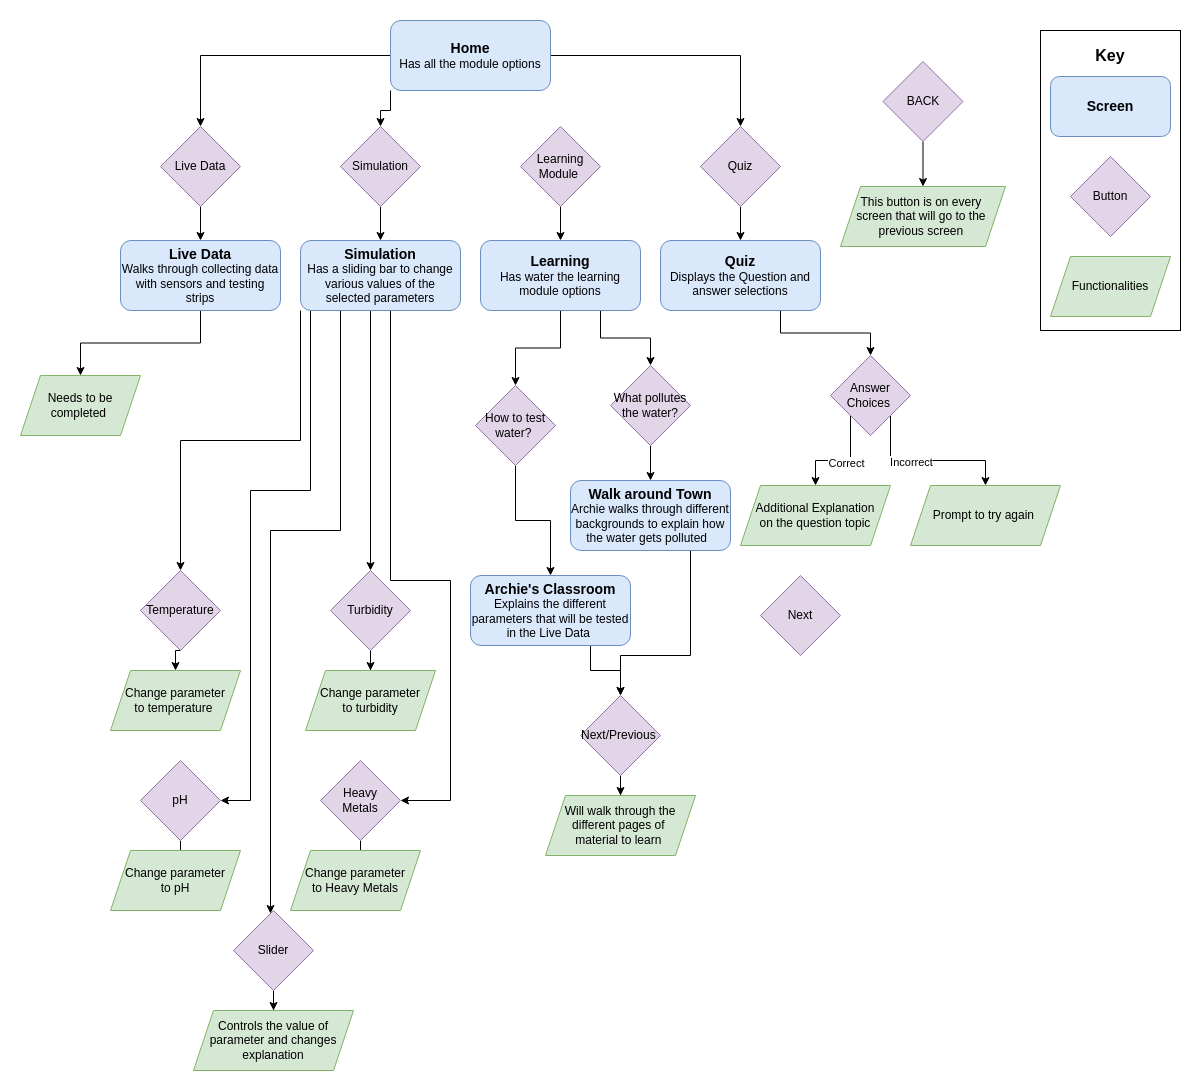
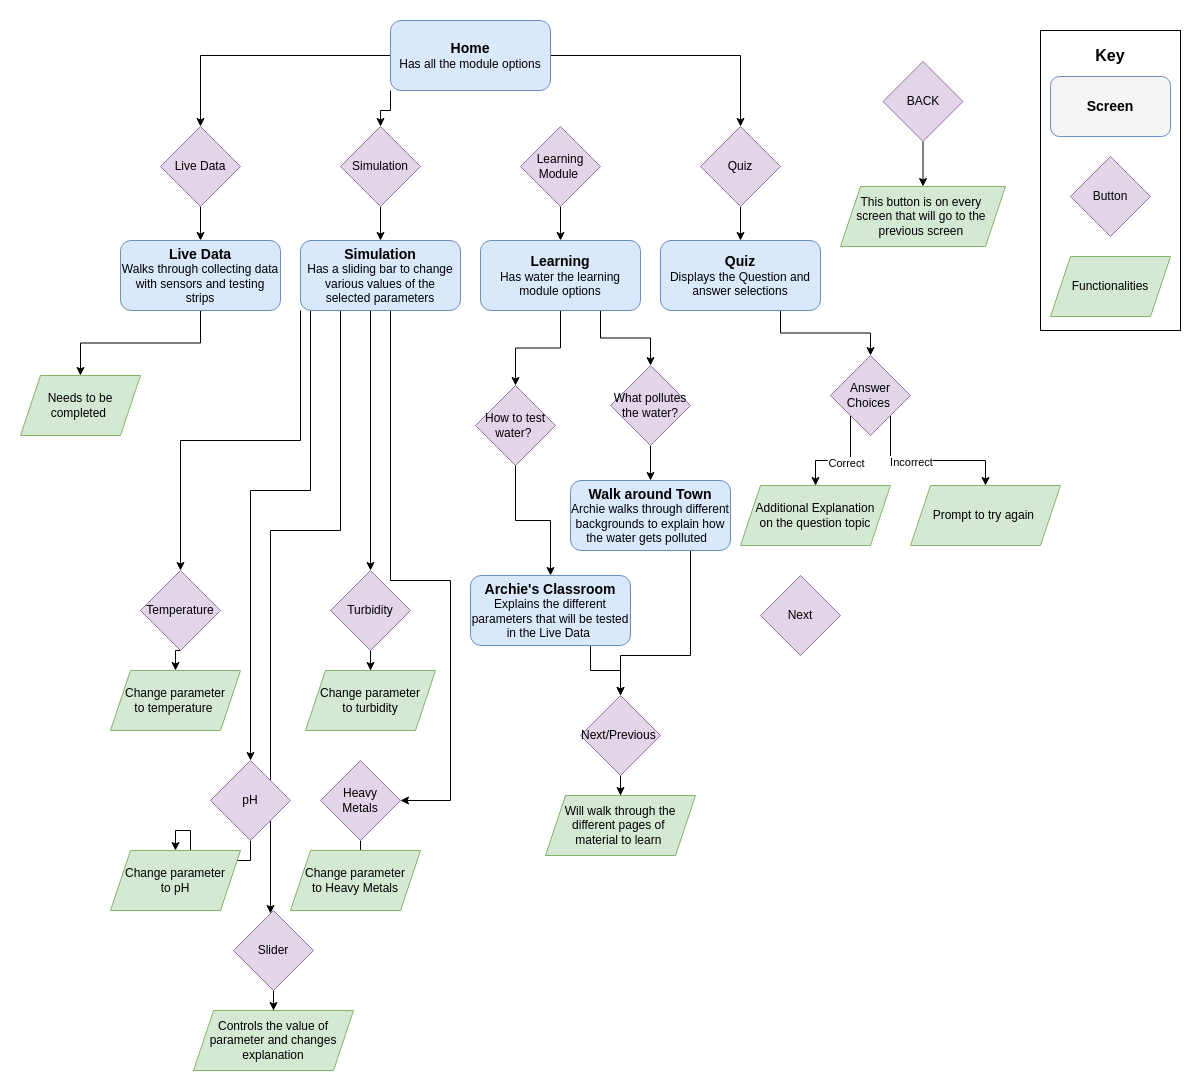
  <mxCell id="0" />
  <mxCell id="1" parent="0" />
  <mxCell id="2" style="edgeStyle=orthogonalEdgeStyle;rounded=0;orthogonalLoop=1;jettySize=auto;html=1;exitX=0;exitY=0.5;exitDx=0;exitDy=0;" edge="1" parent="1" source="5" target="9"><mxGeometry relative="1" as="geometry" /></mxCell>
  <mxCell id="3" style="edgeStyle=orthogonalEdgeStyle;rounded=0;orthogonalLoop=1;jettySize=auto;html=1;exitX=0;exitY=1;exitDx=0;exitDy=0;" edge="1" parent="1" source="5" target="7"><mxGeometry relative="1" as="geometry" /></mxCell>
  <mxCell id="4" style="edgeStyle=orthogonalEdgeStyle;rounded=0;orthogonalLoop=1;jettySize=auto;html=1;exitX=1;exitY=0.5;exitDx=0;exitDy=0;" edge="1" parent="1" source="5" target="11"><mxGeometry relative="1" as="geometry" /></mxCell>
  <mxCell id="5" value="&lt;b&gt;&lt;font style=&quot;font-size: 14px;&quot;&gt;Home&lt;/font&gt;&lt;/b&gt;&lt;div&gt;Has all the module options&lt;/div&gt;" style="rounded=1;whiteSpace=wrap;html=1;fontSize=12;glass=0;strokeWidth=1;shadow=0;fillColor=#dae8fc;strokeColor=#6c8ebf;" parent="1" vertex="1"><mxGeometry x="390" y="20" width="160" height="70" as="geometry" /></mxCell>
  <mxCell id="6" style="edgeStyle=orthogonalEdgeStyle;rounded=0;orthogonalLoop=1;jettySize=auto;html=1;exitX=0.5;exitY=1;exitDx=0;exitDy=0;" edge="1" parent="1" source="7" target="23"><mxGeometry relative="1" as="geometry" /></mxCell>
  <mxCell id="7" value="Simulation" style="rhombus;whiteSpace=wrap;html=1;fillColor=#e1d5e7;strokeColor=#9673a6;" vertex="1" parent="1"><mxGeometry x="340" y="126" width="80" height="80" as="geometry" /></mxCell>
  <mxCell id="8" style="edgeStyle=orthogonalEdgeStyle;rounded=0;orthogonalLoop=1;jettySize=auto;html=1;exitX=0.5;exitY=1;exitDx=0;exitDy=0;" edge="1" parent="1" source="9" target="17"><mxGeometry relative="1" as="geometry" /></mxCell>
  <mxCell id="9" value="Live Data" style="rhombus;whiteSpace=wrap;html=1;fillColor=#e1d5e7;strokeColor=#9673a6;" vertex="1" parent="1"><mxGeometry x="160" y="126" width="80" height="80" as="geometry" /></mxCell>
  <mxCell id="10" style="edgeStyle=orthogonalEdgeStyle;rounded=0;orthogonalLoop=1;jettySize=auto;html=1;exitX=0.5;exitY=1;exitDx=0;exitDy=0;" edge="1" parent="1" source="11"><mxGeometry relative="1" as="geometry"><mxPoint x="740" y="240" as="targetPoint" /></mxGeometry></mxCell>
  <mxCell id="11" value="Quiz" style="rhombus;whiteSpace=wrap;html=1;fillColor=#e1d5e7;strokeColor=#9673a6;" vertex="1" parent="1"><mxGeometry x="700" y="126" width="80" height="80" as="geometry" /></mxCell>
  <mxCell id="12" style="edgeStyle=orthogonalEdgeStyle;rounded=0;orthogonalLoop=1;jettySize=auto;html=1;exitX=0.5;exitY=1;exitDx=0;exitDy=0;" edge="1" parent="1" source="13" target="26"><mxGeometry relative="1" as="geometry" /></mxCell>
  <mxCell id="13" value="Learning Module&amp;nbsp;" style="rhombus;whiteSpace=wrap;html=1;fillColor=#e1d5e7;strokeColor=#9673a6;" vertex="1" parent="1"><mxGeometry y="126" width="80" height="80" as="geometry" x="520" /></mxCell>
- <mxCell id="14" value="&lt;b&gt;&lt;font style=&quot;font-size: 14px;&quot;&gt;Screen&lt;/font&gt;&lt;/b&gt;" style="rounded=1;whiteSpace=wrap;html=1;fillColor=#dae8fc;strokeColor=#6c8ebf;" vertex="1" parent="1"><mxGeometry x="1050" y="76" width="120" height="60" as="geometry" /></mxCell>
+ <mxCell id="14" value="&lt;b&gt;&lt;font style=&quot;font-size: 14px;&quot;&gt;Screen&lt;/font&gt;&lt;/b&gt;" style="rounded=1;whiteSpace=wrap;html=1;fillColor=#f5f5f5;strokeColor=#6c8ebf;" vertex="1" parent="1"><mxGeometry x="1050" y="76" width="120" height="60" as="geometry" /></mxCell>
  <mxCell id="15" value="Button" style="rhombus;whiteSpace=wrap;html=1;fillColor=#e1d5e7;strokeColor=#9673a6;" vertex="1" parent="1"><mxGeometry x="1070" y="156" width="80" height="80" as="geometry" /></mxCell>
  <mxCell id="16" style="edgeStyle=orthogonalEdgeStyle;rounded=0;orthogonalLoop=1;jettySize=auto;html=1;exitX=0.5;exitY=1;exitDx=0;exitDy=0;" edge="1" parent="1" source="17" target="32"><mxGeometry relative="1" as="geometry" /></mxCell>
  <mxCell id="17" value="&lt;span style=&quot;font-size: 14px;&quot;&gt;&lt;b&gt;Live Data&lt;/b&gt;&lt;/span&gt;&lt;br&gt;&lt;div&gt;Walks through collecting data with sensors and testing strips&lt;/div&gt;" style="rounded=1;whiteSpace=wrap;html=1;fontSize=12;glass=0;strokeWidth=1;shadow=0;fillColor=#dae8fc;strokeColor=#6c8ebf;" vertex="1" parent="1"><mxGeometry x="120" y="240" width="160" height="70" as="geometry" /></mxCell>
  <mxCell id="18" style="edgeStyle=orthogonalEdgeStyle;rounded=0;orthogonalLoop=1;jettySize=auto;html=1;exitX=0;exitY=1;exitDx=0;exitDy=0;" edge="1" parent="1" source="23" target="40"><mxGeometry relative="1" as="geometry" /></mxCell>
  <mxCell id="19" style="edgeStyle=orthogonalEdgeStyle;rounded=0;orthogonalLoop=1;jettySize=auto;html=1;exitX=0.25;exitY=1;exitDx=0;exitDy=0;" edge="1" parent="1" source="23" target="34"><mxGeometry relative="1" as="geometry"><Array as="points"><mxPoint x="310" y="310" /><mxPoint x="310" y="490" /><mxPoint x="250" y="490" /><mxPoint x="250" y="800" /></Array></mxGeometry></mxCell>
  <mxCell id="20" style="edgeStyle=orthogonalEdgeStyle;rounded=0;orthogonalLoop=1;jettySize=auto;html=1;exitX=0.5;exitY=1;exitDx=0;exitDy=0;" edge="1" parent="1" source="23" target="36"><mxGeometry relative="1" as="geometry"><Array as="points"><mxPoint x="390" y="310" /><mxPoint x="390" y="580" /><mxPoint x="450" y="580" /></Array></mxGeometry></mxCell>
  <mxCell id="21" style="edgeStyle=orthogonalEdgeStyle;rounded=0;orthogonalLoop=1;jettySize=auto;html=1;exitX=0.75;exitY=1;exitDx=0;exitDy=0;" edge="1" parent="1" source="23" target="38"><mxGeometry relative="1" as="geometry"><Array as="points"><mxPoint x="370" y="310" /></Array></mxGeometry></mxCell>
  <mxCell id="22" style="edgeStyle=orthogonalEdgeStyle;rounded=0;orthogonalLoop=1;jettySize=auto;html=1;exitX=0.5;exitY=1;exitDx=0;exitDy=0;" edge="1" parent="1" source="23" target="46"><mxGeometry relative="1" as="geometry"><Array as="points"><mxPoint x="340" y="310" /><mxPoint x="340" y="530" /><mxPoint x="270" y="530" /></Array></mxGeometry></mxCell>
  <mxCell id="23" value="&lt;span style=&quot;font-size: 14px;&quot;&gt;&lt;b&gt;Simulation&lt;/b&gt;&lt;/span&gt;&lt;br&gt;&lt;div&gt;Has a sliding bar to change various values of the selected parameters&lt;/div&gt;" style="rounded=1;whiteSpace=wrap;html=1;fontSize=12;glass=0;strokeWidth=1;shadow=0;fillColor=#dae8fc;strokeColor=#6c8ebf;" vertex="1" parent="1"><mxGeometry x="300" y="240" width="160" height="70" as="geometry" /></mxCell>
  <mxCell id="24" value="" style="edgeStyle=orthogonalEdgeStyle;rounded=0;orthogonalLoop=1;jettySize=auto;html=1;" edge="1" parent="1" source="26" target="49"><mxGeometry relative="1" as="geometry" /></mxCell>
  <mxCell id="25" style="edgeStyle=orthogonalEdgeStyle;rounded=0;orthogonalLoop=1;jettySize=auto;html=1;exitX=0.75;exitY=1;exitDx=0;exitDy=0;" edge="1" parent="1" source="26" target="58"><mxGeometry relative="1" as="geometry" /></mxCell>
  <mxCell id="26" value="&lt;span style=&quot;font-size: 14px;&quot;&gt;&lt;b&gt;Learning&lt;/b&gt;&lt;/span&gt;&lt;br&gt;&lt;div&gt;Has water the learning module options&lt;/div&gt;" style="rounded=1;whiteSpace=wrap;html=1;fontSize=12;glass=0;strokeWidth=1;shadow=0;fillColor=#dae8fc;strokeColor=#6c8ebf;" vertex="1" parent="1"><mxGeometry x="480" y="240" width="160" height="70" as="geometry" /></mxCell>
  <mxCell id="27" style="edgeStyle=orthogonalEdgeStyle;rounded=0;orthogonalLoop=1;jettySize=auto;html=1;exitX=0.75;exitY=1;exitDx=0;exitDy=0;" edge="1" parent="1" source="28" target="66"><mxGeometry relative="1" as="geometry" /></mxCell>
  <mxCell id="28" value="&lt;span style=&quot;font-size: 14px;&quot;&gt;&lt;b&gt;Quiz&lt;/b&gt;&lt;/span&gt;&lt;br&gt;&lt;div&gt;Displays the Question and answer selections&lt;/div&gt;" style="rounded=1;whiteSpace=wrap;html=1;fontSize=12;glass=0;strokeWidth=1;shadow=0;fillColor=#dae8fc;strokeColor=#6c8ebf;" vertex="1" parent="1"><mxGeometry x="660" y="240" width="160" height="70" as="geometry" /></mxCell>
  <mxCell id="29" value="Functionalities" style="shape=parallelogram;perimeter=parallelogramPerimeter;whiteSpace=wrap;html=1;fixedSize=1;fillColor=#d5e8d4;strokeColor=#82b366;" vertex="1" parent="1"><mxGeometry x="1050" y="256" width="120" height="60" as="geometry" /></mxCell>
  <mxCell id="30" value="" style="rounded=0;whiteSpace=wrap;html=1;fillColor=none;" vertex="1" parent="1"><mxGeometry x="1040" y="30" width="140" height="300" as="geometry" /></mxCell>
  <mxCell id="31" value="&lt;b&gt;&lt;font style=&quot;font-size: 16px;&quot;&gt;Key&lt;/font&gt;&lt;/b&gt;" style="text;html=1;align=center;verticalAlign=middle;whiteSpace=wrap;rounded=0;" vertex="1" parent="1"><mxGeometry x="1080" y="40" width="60" height="30" as="geometry" /></mxCell>
  <mxCell id="32" value="Needs to be completed&amp;nbsp;" style="shape=parallelogram;perimeter=parallelogramPerimeter;whiteSpace=wrap;html=1;fixedSize=1;fillColor=#d5e8d4;strokeColor=#82b366;" vertex="1" parent="1"><mxGeometry x="20" y="375" width="120" height="60" as="geometry" /></mxCell>
  <mxCell id="33" style="edgeStyle=orthogonalEdgeStyle;rounded=0;orthogonalLoop=1;jettySize=auto;html=1;exitX=0.5;exitY=1;exitDx=0;exitDy=0;" edge="1" parent="1" source="34" target="44"><mxGeometry relative="1" as="geometry" /></mxCell>
- <mxCell id="34" value="pH" style="rhombus;whiteSpace=wrap;html=1;fillColor=#e1d5e7;strokeColor=#9673a6;" vertex="1" parent="1"><mxGeometry x="140" y="760" width="80" height="80" as="geometry" /></mxCell>
+ <mxCell id="34" value="pH" style="rhombus;whiteSpace=wrap;html=1;fillColor=#e1d5e7;strokeColor=#9673a6;" vertex="1" parent="1"><mxGeometry x="210" y="760" width="80" height="80" as="geometry" /></mxCell>
  <mxCell id="35" style="edgeStyle=orthogonalEdgeStyle;rounded=0;orthogonalLoop=1;jettySize=auto;html=1;exitX=0.5;exitY=1;exitDx=0;exitDy=0;" edge="1" parent="1" source="36" target="42"><mxGeometry relative="1" as="geometry" /></mxCell>
  <mxCell id="36" value="Heavy&lt;div&gt;Metals&lt;/div&gt;" style="rhombus;whiteSpace=wrap;html=1;fillColor=#e1d5e7;strokeColor=#9673a6;" vertex="1" parent="1"><mxGeometry x="320" y="760" width="80" height="80" as="geometry" /></mxCell>
  <mxCell id="37" style="edgeStyle=orthogonalEdgeStyle;rounded=0;orthogonalLoop=1;jettySize=auto;html=1;exitX=0.5;exitY=1;exitDx=0;exitDy=0;" edge="1" parent="1" source="38" target="41"><mxGeometry relative="1" as="geometry" /></mxCell>
  <mxCell id="38" value="Turbidity" style="rhombus;whiteSpace=wrap;html=1;fillColor=#e1d5e7;strokeColor=#9673a6;" vertex="1" parent="1"><mxGeometry x="330" y="570" width="80" height="80" as="geometry" /></mxCell>
  <mxCell id="39" style="edgeStyle=orthogonalEdgeStyle;rounded=0;orthogonalLoop=1;jettySize=auto;html=1;exitX=0.5;exitY=1;exitDx=0;exitDy=0;entryX=0.5;entryY=0;entryDx=0;entryDy=0;" edge="1" parent="1" source="40" target="43"><mxGeometry relative="1" as="geometry" /></mxCell>
  <mxCell id="40" value="Temperature" style="rhombus;whiteSpace=wrap;html=1;fillColor=#e1d5e7;strokeColor=#9673a6;" vertex="1" parent="1"><mxGeometry x="140" y="570" width="80" height="80" as="geometry" /></mxCell>
  <mxCell id="41" value="Change parameter&lt;div&gt;to turbidity&lt;/div&gt;" style="shape=parallelogram;perimeter=parallelogramPerimeter;whiteSpace=wrap;html=1;fixedSize=1;fillColor=#d5e8d4;strokeColor=#82b366;" vertex="1" parent="1"><mxGeometry x="305" y="670" width="130" height="60" as="geometry" /></mxCell>
  <mxCell id="42" value="Change parameter&lt;div&gt;to Heavy Metals&lt;/div&gt;" style="shape=parallelogram;perimeter=parallelogramPerimeter;whiteSpace=wrap;html=1;fixedSize=1;fillColor=#d5e8d4;strokeColor=#82b366;" vertex="1" parent="1"><mxGeometry x="290" y="850" width="130" height="60" as="geometry" /></mxCell>
  <mxCell id="43" value="Change parameter&lt;div&gt;to temperature&amp;nbsp;&lt;/div&gt;" style="shape=parallelogram;perimeter=parallelogramPerimeter;whiteSpace=wrap;html=1;fixedSize=1;fillColor=#d5e8d4;strokeColor=#82b366;" vertex="1" parent="1"><mxGeometry x="110" y="670" width="130" height="60" as="geometry" /></mxCell>
  <mxCell id="44" value="Change parameter&lt;div&gt;to pH&lt;/div&gt;" style="shape=parallelogram;perimeter=parallelogramPerimeter;whiteSpace=wrap;html=1;fixedSize=1;fillColor=#d5e8d4;strokeColor=#82b366;" vertex="1" parent="1"><mxGeometry x="110" y="850" width="130" height="60" as="geometry" /></mxCell>
  <mxCell id="45" style="edgeStyle=orthogonalEdgeStyle;rounded=0;orthogonalLoop=1;jettySize=auto;html=1;exitX=0.5;exitY=1;exitDx=0;exitDy=0;" edge="1" parent="1" source="46" target="47"><mxGeometry relative="1" as="geometry" /></mxCell>
  <mxCell id="46" value="Slider" style="rhombus;whiteSpace=wrap;html=1;fillColor=#e1d5e7;strokeColor=#9673a6;" vertex="1" parent="1"><mxGeometry x="233" y="910" width="80" height="80" as="geometry" /></mxCell>
  <mxCell id="47" value="Controls the value of parameter and changes explanation" style="shape=parallelogram;perimeter=parallelogramPerimeter;whiteSpace=wrap;html=1;fixedSize=1;fillColor=#d5e8d4;strokeColor=#82b366;" vertex="1" parent="1"><mxGeometry x="193" y="1010" width="160" height="60" as="geometry" /></mxCell>
  <mxCell id="48" style="edgeStyle=orthogonalEdgeStyle;rounded=0;orthogonalLoop=1;jettySize=auto;html=1;exitX=0.5;exitY=1;exitDx=0;exitDy=0;" edge="1" parent="1" source="49" target="51"><mxGeometry relative="1" as="geometry" /></mxCell>
  <mxCell id="49" value="How to test water?&amp;nbsp;" style="rhombus;whiteSpace=wrap;html=1;fillColor=#e1d5e7;strokeColor=#9673a6;" vertex="1" parent="1"><mxGeometry x="475" y="385" width="80" height="80" as="geometry" /></mxCell>
  <mxCell id="50" style="edgeStyle=orthogonalEdgeStyle;rounded=0;orthogonalLoop=1;jettySize=auto;html=1;exitX=0.75;exitY=1;exitDx=0;exitDy=0;" edge="1" parent="1" source="51" target="53"><mxGeometry relative="1" as="geometry" /></mxCell>
  <mxCell id="51" value="&lt;span style=&quot;font-size: 14px;&quot;&gt;&lt;b&gt;Archie's Classroom&lt;/b&gt;&lt;/span&gt;&lt;br&gt;&lt;div&gt;Explains the different parameters that will be tested in the Live Data&amp;nbsp;&lt;/div&gt;" style="rounded=1;whiteSpace=wrap;html=1;fontSize=12;glass=0;strokeWidth=1;shadow=0;fillColor=#dae8fc;strokeColor=#6c8ebf;" vertex="1" parent="1"><mxGeometry x="470" y="575" width="160" height="70" as="geometry" /></mxCell>
  <mxCell id="52" style="edgeStyle=orthogonalEdgeStyle;rounded=0;orthogonalLoop=1;jettySize=auto;html=1;exitX=0.5;exitY=1;exitDx=0;exitDy=0;" edge="1" parent="1" source="53" target="54"><mxGeometry relative="1" as="geometry" /></mxCell>
  <mxCell id="53" value="Next/Previous&amp;nbsp;" style="rhombus;whiteSpace=wrap;html=1;fillColor=#e1d5e7;strokeColor=#9673a6;" vertex="1" parent="1"><mxGeometry x="580" y="695" width="80" height="80" as="geometry" /></mxCell>
  <mxCell id="54" value="Will walk through the different pages of&amp;nbsp;&lt;div&gt;material to learn&amp;nbsp;&lt;/div&gt;" style="shape=parallelogram;perimeter=parallelogramPerimeter;whiteSpace=wrap;html=1;fixedSize=1;fillColor=#d5e8d4;strokeColor=#82b366;" vertex="1" parent="1"><mxGeometry x="545" y="795" width="150" height="60" as="geometry" /></mxCell>
  <mxCell id="55" style="edgeStyle=orthogonalEdgeStyle;rounded=0;orthogonalLoop=1;jettySize=auto;html=1;exitX=0.75;exitY=1;exitDx=0;exitDy=0;" edge="1" parent="1" source="56" target="53"><mxGeometry relative="1" as="geometry"><Array as="points"><mxPoint x="690" y="655" /><mxPoint x="620" y="655" /></Array></mxGeometry></mxCell>
  <mxCell id="56" value="&lt;div&gt;&lt;span style=&quot;font-size: 14px;&quot;&gt;&lt;b&gt;Walk around Town&lt;/b&gt;&lt;/span&gt;&lt;/div&gt;&lt;div&gt;Archie walks through different backgrounds to explain how the water gets polluted&amp;nbsp;&amp;nbsp;&lt;/div&gt;" style="rounded=1;whiteSpace=wrap;html=1;fontSize=12;glass=0;strokeWidth=1;shadow=0;fillColor=#dae8fc;strokeColor=#6c8ebf;" vertex="1" parent="1"><mxGeometry x="570" y="480" width="160" height="70" as="geometry" /></mxCell>
  <mxCell id="57" style="edgeStyle=orthogonalEdgeStyle;rounded=0;orthogonalLoop=1;jettySize=auto;html=1;exitX=0.5;exitY=1;exitDx=0;exitDy=0;" edge="1" parent="1" source="58" target="56"><mxGeometry relative="1" as="geometry" /></mxCell>
  <mxCell id="58" value="What pollutes the water?" style="rhombus;whiteSpace=wrap;html=1;fillColor=#e1d5e7;strokeColor=#9673a6;" vertex="1" parent="1"><mxGeometry x="610" y="365" width="80" height="80" as="geometry" /></mxCell>
  <mxCell id="59" style="edgeStyle=orthogonalEdgeStyle;rounded=0;orthogonalLoop=1;jettySize=auto;html=1;exitX=0.5;exitY=1;exitDx=0;exitDy=0;" edge="1" parent="1" source="60" target="61"><mxGeometry relative="1" as="geometry" /></mxCell>
  <mxCell id="60" value="BACK" style="rhombus;whiteSpace=wrap;html=1;fillColor=#e1d5e7;strokeColor=#9673a6;" vertex="1" parent="1"><mxGeometry x="882.5" y="61" width="80" height="80" as="geometry" /></mxCell>
  <mxCell id="61" value="This button is on every&amp;nbsp;&lt;div&gt;screen that will go to the&amp;nbsp;&lt;div&gt;previous screen&amp;nbsp;&lt;/div&gt;&lt;/div&gt;" style="shape=parallelogram;perimeter=parallelogramPerimeter;whiteSpace=wrap;html=1;fixedSize=1;fillColor=#d5e8d4;strokeColor=#82b366;" vertex="1" parent="1"><mxGeometry x="840" y="186" width="165" height="60" as="geometry" /></mxCell>
  <mxCell id="62" style="edgeStyle=orthogonalEdgeStyle;rounded=0;orthogonalLoop=1;jettySize=auto;html=1;exitX=0;exitY=1;exitDx=0;exitDy=0;" edge="1" parent="1" source="66" target="68"><mxGeometry relative="1" as="geometry" /></mxCell>
  <mxCell id="63" value="Correct" style="edgeLabel;html=1;align=center;verticalAlign=middle;resizable=0;points=[];" vertex="1" connectable="0" parent="62"><mxGeometry x="-0.04" y="2" relative="1" as="geometry"><mxPoint as="offset" /></mxGeometry></mxCell>
  <mxCell id="64" style="edgeStyle=orthogonalEdgeStyle;rounded=0;orthogonalLoop=1;jettySize=auto;html=1;exitX=1;exitY=1;exitDx=0;exitDy=0;" edge="1" parent="1" source="66" target="67"><mxGeometry relative="1" as="geometry" /></mxCell>
  <mxCell id="65" value="Incorrect" style="edgeLabel;html=1;align=center;verticalAlign=middle;resizable=0;points=[];" vertex="1" connectable="0" parent="64"><mxGeometry x="-0.208" y="-1" relative="1" as="geometry"><mxPoint as="offset" /></mxGeometry></mxCell>
  <mxCell id="66" value="Answer Choices&amp;nbsp;" style="rhombus;whiteSpace=wrap;html=1;fillColor=#e1d5e7;strokeColor=#9673a6;" vertex="1" parent="1"><mxGeometry x="830" y="355" width="80" height="80" as="geometry" /></mxCell>
  <mxCell id="67" value="Prompt to try again&amp;nbsp;" style="shape=parallelogram;perimeter=parallelogramPerimeter;whiteSpace=wrap;html=1;fixedSize=1;fillColor=#d5e8d4;strokeColor=#82b366;" vertex="1" parent="1"><mxGeometry x="910" y="485" width="150" height="60" as="geometry" /></mxCell>
  <mxCell id="68" value="Additional Explanation&lt;div&gt;&amp;nbsp;on the question topic&amp;nbsp;&lt;/div&gt;" style="shape=parallelogram;perimeter=parallelogramPerimeter;whiteSpace=wrap;html=1;fixedSize=1;fillColor=#d5e8d4;strokeColor=#82b366;" vertex="1" parent="1"><mxGeometry x="740" y="485" width="150" height="60" as="geometry" /></mxCell>
  <mxCell id="69" value="Next" style="rhombus;whiteSpace=wrap;html=1;fillColor=#e1d5e7;strokeColor=#9673a6;" vertex="1" parent="1"><mxGeometry x="760" y="575" width="80" height="80" as="geometry" /></mxCell>
